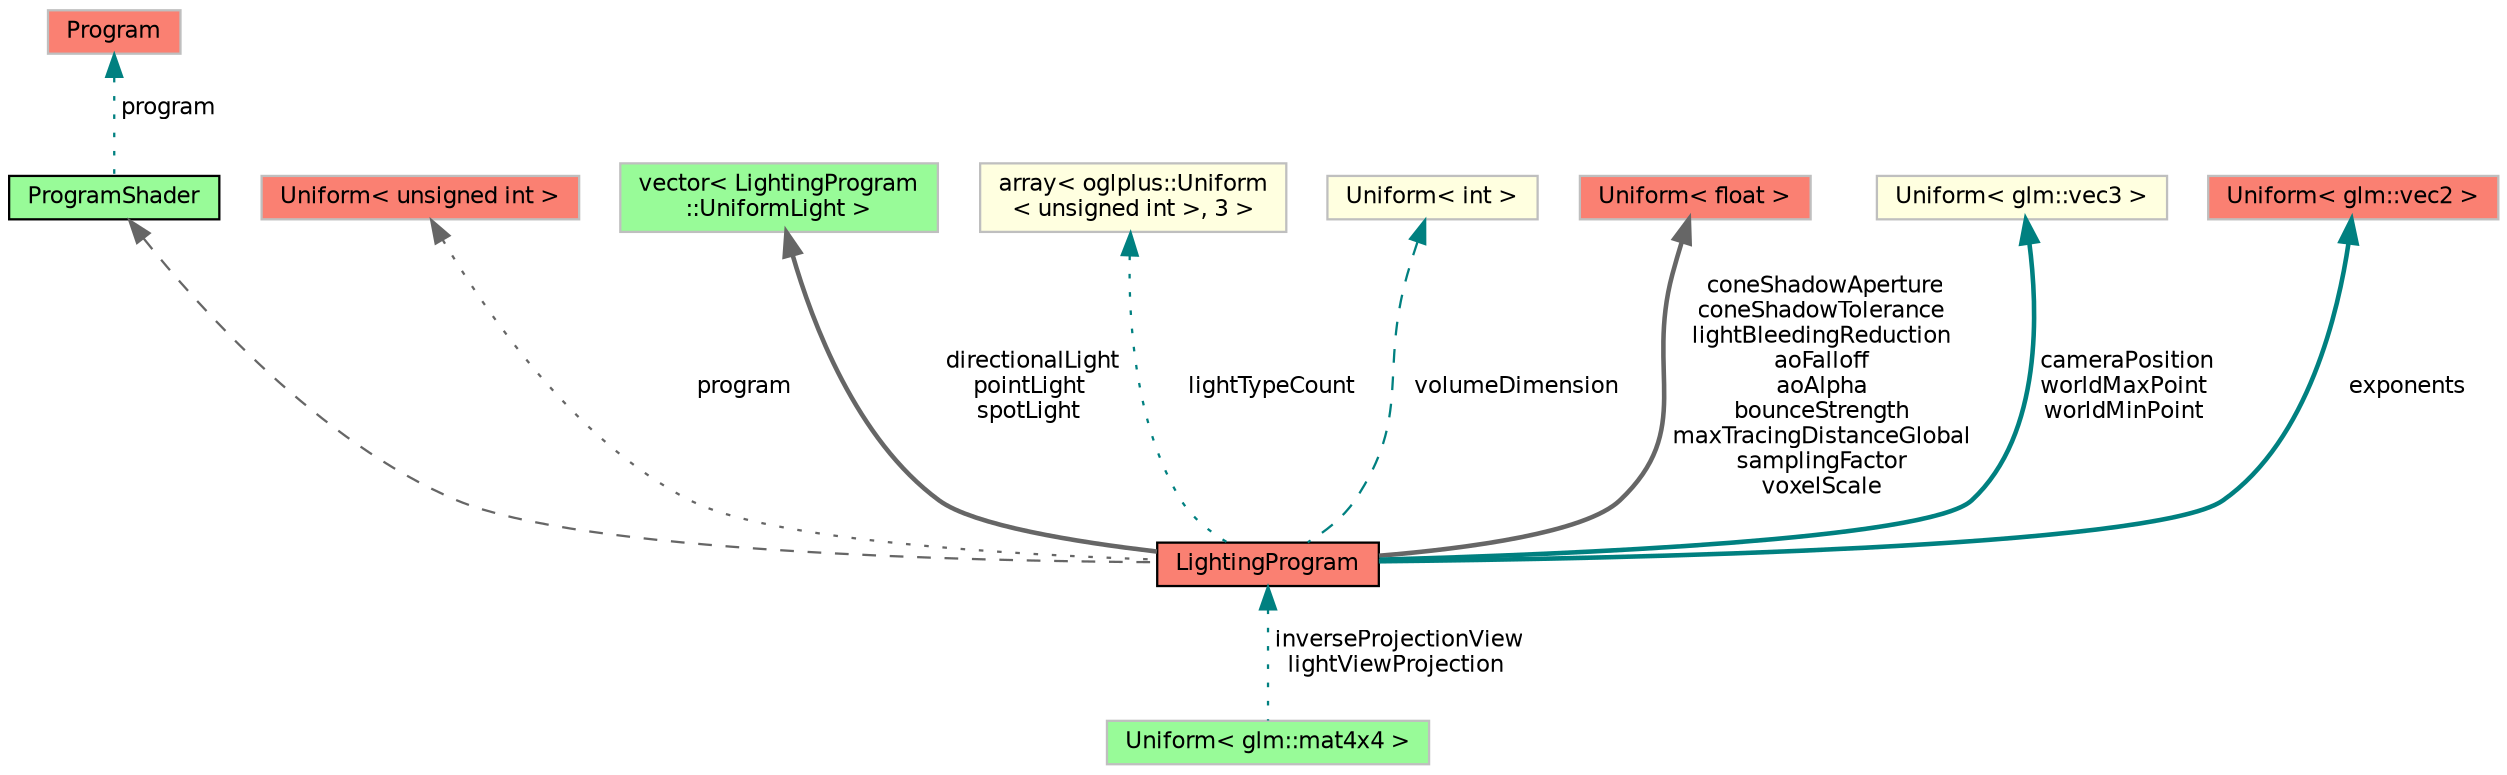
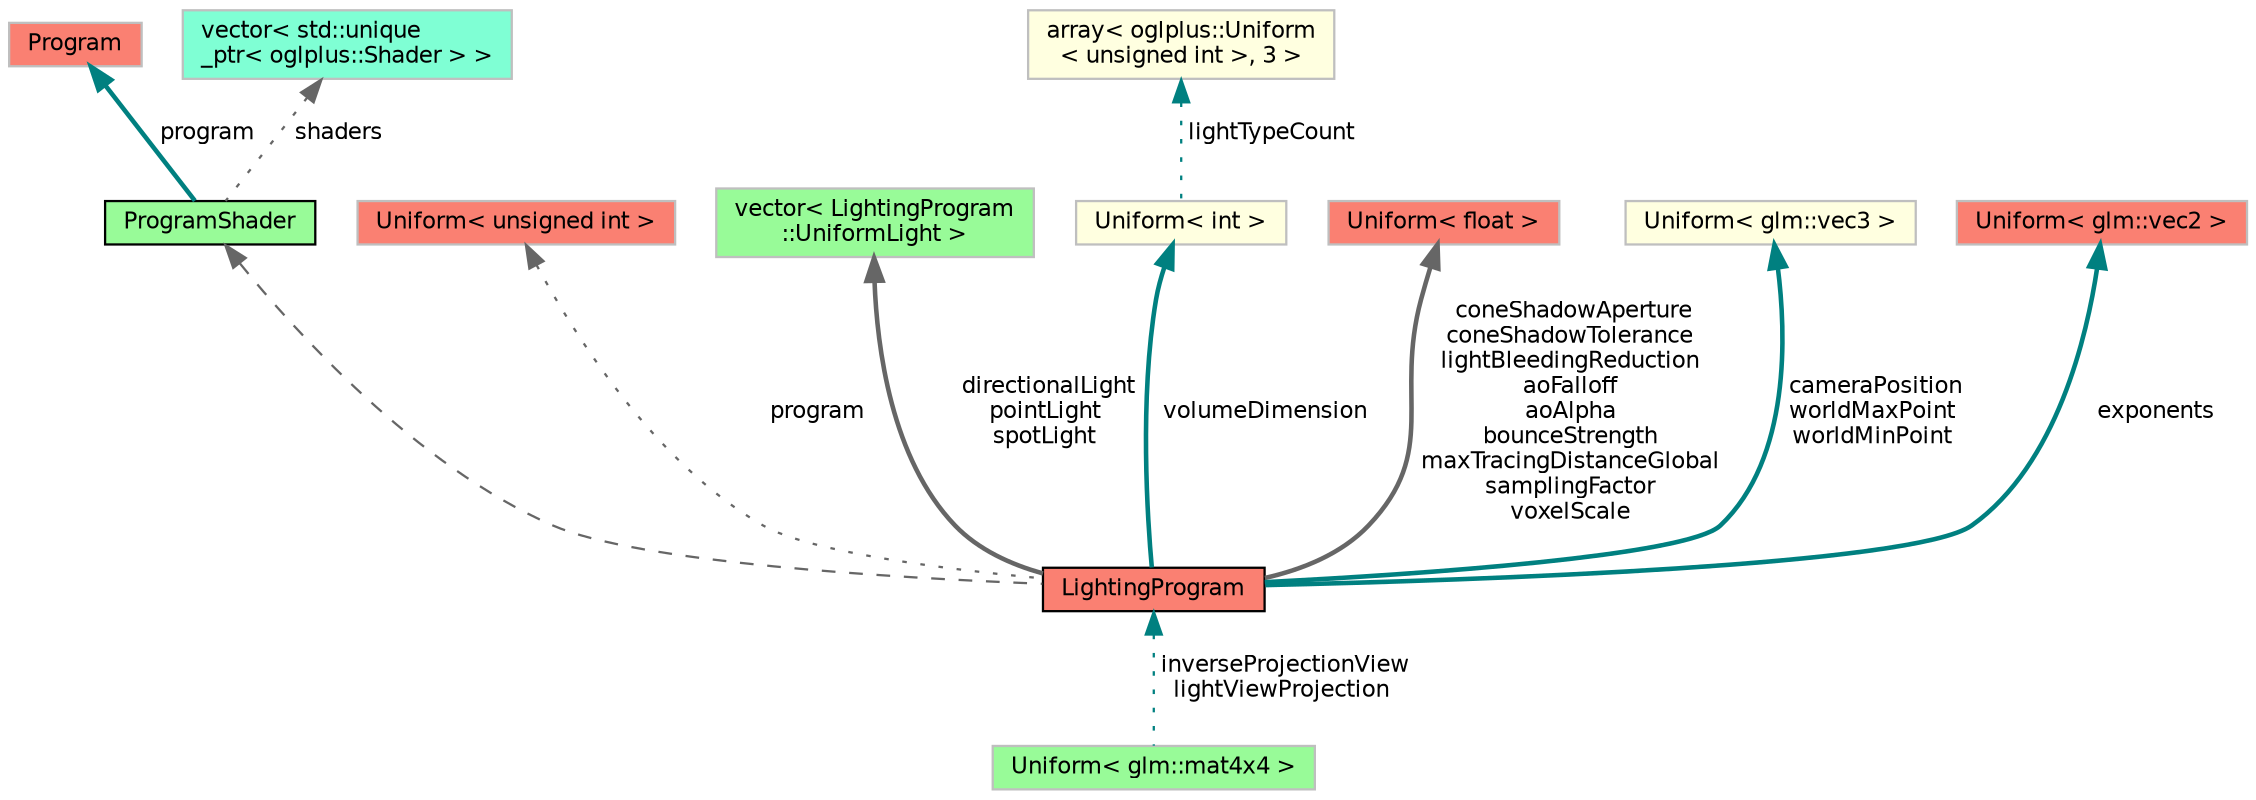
  digraph {
    rankdir=TB
    node [color=grey75 fillcolor=salmon fontname=Helvetica fontsize=10 shape=record style=filled]
    edge [color=teal dir=back fontname=Helvetica fontsize=10 labelfontname=Helvetica labelfontsize=10 style=bold]
    n1 [color=black fontcolor=black height=0.2 label=LightingProgram width=0.4]
    n2 [fillcolor=palegreen height=0.2 label="Uniform\< glm::mat4x4 \>" width=0.4]
    n3 [color=black fillcolor=palegreen height=0.2 label=ProgramShader width=0.4]
    n4 [height=0.2 label=Program width=0.4]
+   n5 [fillcolor=aquamarine height=0.2 label="vector\< std::unique\l_ptr\< oglplus::Shader \> \>" width=0.4]
    n6 [height=0.2 label="Uniform\< unsigned int \>" width=0.4]
    n7 [fillcolor=palegreen height=0.2 label="vector\< LightingProgram\l::UniformLight \>" width=0.4]
    n8 [fillcolor=lightyellow height=0.2 label="array\< oglplus::Uniform\l\< unsigned int \>, 3 \>" width=0.4]
    n9 [fillcolor=lightyellow height=0.2 label="Uniform\< int \>" width=0.4]
    n10 [height=0.2 label="Uniform\< float \>" width=0.4]
    n11 [fillcolor=lightyellow height=0.2 label="Uniform\< glm::vec3 \>" width=0.4]
    n12 [height=0.2 label="Uniform\< glm::vec2 \>" width=0.4]
    n1 -> n2 [label=" inverseProjectionView\nlightViewProjection" style=dotted]
    n3 -> n1 [color=gray40 style=dashed]
-   n4 -> n3 [label=" program" style=dotted]
+   n4 -> n3 [label=" program"]
+   n5 -> n3 [color=gray40 label=" shaders" style=dotted]
    n6 -> n1 [color=gray40 label=" program" style=dotted]
    n7 -> n1 [color=gray40 label=" directionalLight\npointLight\nspotLight"]
-   n8 -> n1 [label=" lightTypeCount" style=dotted]
-   n9 -> n1 [label=" volumeDimension" style=dashed]
+   n8 -> n9 [label=" lightTypeCount" style=dotted]
+   n9 -> n1 [label=" volumeDimension"]
    n10 -> n1 [color=gray40 label=" coneShadowAperture\nconeShadowTolerance\nlightBleedingReduction\naoFalloff\naoAlpha\nbounceStrength\nmaxTracingDistanceGlobal\nsamplingFactor\nvoxelScale"]
    n11 -> n1 [label=" cameraPosition\nworldMaxPoint\nworldMinPoint"]
    n12 -> n1 [label=" exponents"]
  }
